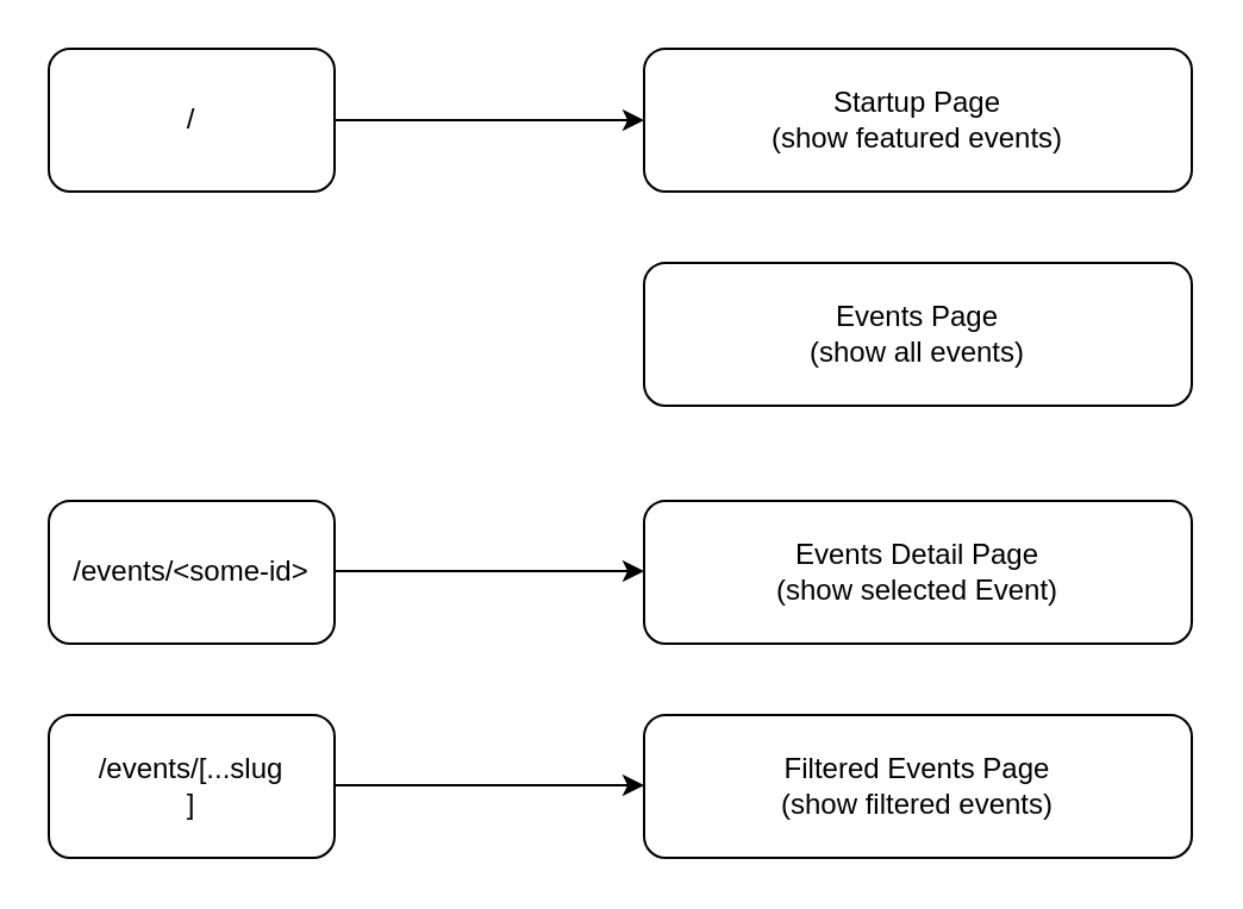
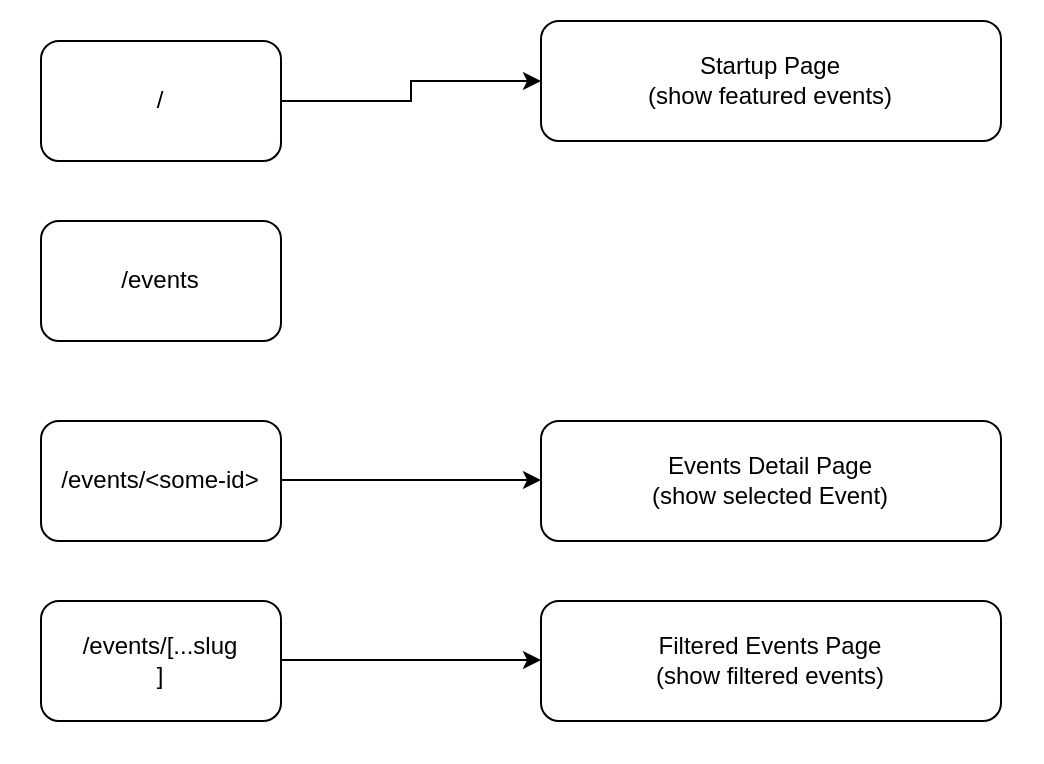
  <mxCell id="0" />
  <mxCell id="1" parent="0" />
  <mxCell id="2" style="edgeStyle=orthogonalEdgeStyle;rounded=0;orthogonalLoop=1;jettySize=auto;html=1;entryX=0;entryY=0.5;entryDx=0;entryDy=0;" edge="1" parent="1" source="3" target="7"><mxGeometry relative="1" as="geometry" /></mxCell>
  <mxCell id="3" value="/" style="rounded=1;whiteSpace=wrap;html=1;" vertex="1" parent="1"><mxGeometry x="20" y="20" width="120" height="60" as="geometry" /></mxCell>
+ <mxCell id="4" value="/events" style="rounded=1;whiteSpace=wrap;html=1;" vertex="1" parent="1"><mxGeometry x="20" y="110" width="120" height="60" as="geometry" /></mxCell>
  <mxCell id="5" value="/events/&amp;lt;some-id&amp;gt;" style="rounded=1;whiteSpace=wrap;html=1;" vertex="1" parent="1"><mxGeometry x="20" y="210" width="120" height="60" as="geometry" /></mxCell>
  <mxCell id="6" value="/events/[...slug&lt;br&gt;]" style="rounded=1;whiteSpace=wrap;html=1;" vertex="1" parent="1"><mxGeometry x="20" y="300" width="120" height="60" as="geometry" /></mxCell>
- <mxCell id="7" value="Startup Page&lt;br&gt;(show featured events)" style="rounded=1;whiteSpace=wrap;html=1;" vertex="1" parent="1"><mxGeometry x="270" y="20" width="230" height="60" as="geometry" /></mxCell>
- <mxCell id="8" value="Events Page&lt;br&gt;(show all events)" style="rounded=1;whiteSpace=wrap;html=1;" vertex="1" parent="1"><mxGeometry x="270" y="110" width="230" height="60" as="geometry" /></mxCell>
+ <mxCell id="7" value="Startup Page&lt;br&gt;(show featured events)" style="rounded=1;whiteSpace=wrap;html=1;" vertex="1" parent="1"><mxGeometry x="270" y="10" width="230" height="60" as="geometry" /></mxCell>
  <mxCell id="9" value="Events Detail Page&lt;br&gt;(show selected Event)" style="rounded=1;whiteSpace=wrap;html=1;" vertex="1" parent="1"><mxGeometry x="270" y="210" width="230" height="60" as="geometry" /></mxCell>
  <mxCell id="10" value="Filtered Events Page&lt;br&gt;(show filtered events)" style="rounded=1;whiteSpace=wrap;html=1;" vertex="1" parent="1"><mxGeometry x="270" y="300" width="230" height="60" as="geometry" /></mxCell>
  <mxCell id="11" value="" style="endArrow=classic;html=1;rounded=0;exitX=1;exitY=0.5;exitDx=0;exitDy=0;entryX=0;entryY=0.5;entryDx=0;entryDy=0;" edge="1" parent="1"><mxGeometry width="50" height="50" relative="1" as="geometry"><mxPoint x="140" y="239.5" as="sourcePoint" /><mxPoint x="270" y="239.5" as="targetPoint" /><Array as="points" /></mxGeometry></mxCell>
  <mxCell id="12" value="" style="endArrow=classic;html=1;rounded=0;exitX=1;exitY=0.5;exitDx=0;exitDy=0;entryX=0;entryY=0.5;entryDx=0;entryDy=0;" edge="1" parent="1"><mxGeometry width="50" height="50" relative="1" as="geometry"><mxPoint x="140" y="329.5" as="sourcePoint" /><mxPoint x="270" y="329.5" as="targetPoint" /><Array as="points" /></mxGeometry></mxCell>
